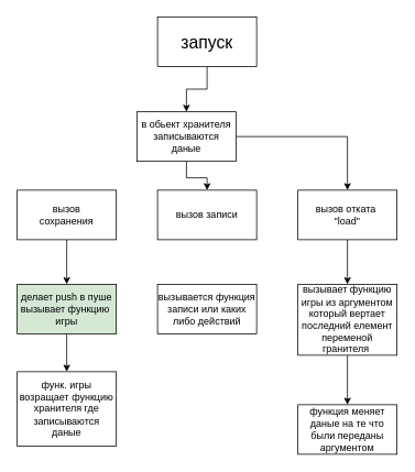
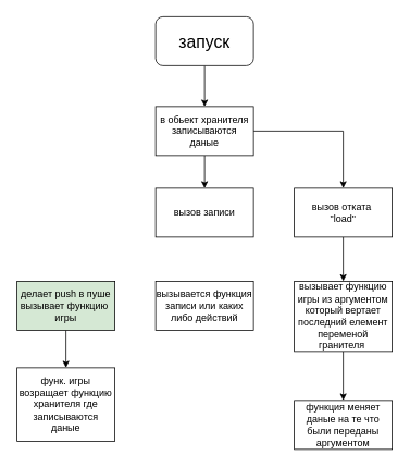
  <mxCell id="0" />
  <mxCell id="1" parent="0" />
  <mxCell id="2" style="edgeStyle=orthogonalEdgeStyle;rounded=0;orthogonalLoop=1;jettySize=auto;html=1;exitX=0.5;exitY=1;exitDx=0;exitDy=0;" edge="1" parent="1" source="3" target="6"><mxGeometry relative="1" as="geometry"><mxPoint x="250" y="150" as="targetPoint" /></mxGeometry></mxCell>
- <mxCell id="3" value="запуск" style="whiteSpace=wrap;html=1;fontSize=21;rounded=0;" parent="1" vertex="1"><mxGeometry x="190" y="20" width="120" height="60" as="geometry" /></mxCell>
+ <mxCell id="3" value="запуск" style="rounded=1;whiteSpace=wrap;html=1;fontSize=21;" parent="1" vertex="1"><mxGeometry x="190" y="20" width="120" height="60" as="geometry" /></mxCell>
  <mxCell id="4" value="" style="edgeStyle=orthogonalEdgeStyle;rounded=0;orthogonalLoop=1;jettySize=auto;html=1;" edge="1" parent="1" source="6" target="9"><mxGeometry relative="1" as="geometry" /></mxCell>
  <mxCell id="5" value="" style="edgeStyle=orthogonalEdgeStyle;rounded=0;orthogonalLoop=1;jettySize=auto;html=1;" edge="1" parent="1" source="6" target="11"><mxGeometry relative="1" as="geometry" /></mxCell>
- <mxCell id="6" value="в обьект хранителя записываются даные" style="whiteSpace=wrap;html=1;" vertex="1" parent="1"><mxGeometry x="165" y="135" width="120" height="60" as="geometry" /></mxCell>
- <mxCell id="7" value="" style="edgeStyle=orthogonalEdgeStyle;rounded=0;orthogonalLoop=1;jettySize=auto;html=1;" edge="1" parent="1" source="8" target="13"><mxGeometry relative="1" as="geometry" /></mxCell>
- <mxCell id="8" value="вызов&lt;br&gt;сохранения" style="whiteSpace=wrap;html=1;" vertex="1" parent="1"><mxGeometry x="20" y="230" width="120" height="60" as="geometry" /></mxCell>
+ <mxCell id="6" value="в обьект хранителя записываются даные" style="whiteSpace=wrap;html=1;" vertex="1" parent="1"><mxGeometry x="190" y="130" width="120" height="60" as="geometry" /></mxCell>
  <mxCell id="9" value="вызов записи" style="whiteSpace=wrap;html=1;" vertex="1" parent="1"><mxGeometry x="190" y="230" width="120" height="60" as="geometry" /></mxCell>
  <mxCell id="10" value="" style="edgeStyle=orthogonalEdgeStyle;rounded=0;orthogonalLoop=1;jettySize=auto;html=1;" edge="1" parent="1" source="11" target="17"><mxGeometry relative="1" as="geometry" /></mxCell>
  <mxCell id="11" value="вызов отката&amp;nbsp;&lt;div&gt;&quot;load&quot;&lt;/div&gt;" style="whiteSpace=wrap;html=1;" vertex="1" parent="1"><mxGeometry x="360" y="230" width="120" height="60" as="geometry" /></mxCell>
  <mxCell id="12" value="" style="edgeStyle=orthogonalEdgeStyle;rounded=0;orthogonalLoop=1;jettySize=auto;html=1;" edge="1" parent="1" source="13" target="14"><mxGeometry relative="1" as="geometry" /></mxCell>
  <mxCell id="13" value="делает push в пуше вызывает функцию&amp;nbsp;&lt;br&gt;игры" style="whiteSpace=wrap;html=1;fillColor=#d5e8d4;" vertex="1" parent="1"><mxGeometry x="20" y="344" width="120" height="60" as="geometry" /></mxCell>
  <mxCell id="14" value="функ. игры возращает функцию хранителя где записываются даные" style="whiteSpace=wrap;html=1;" vertex="1" parent="1"><mxGeometry x="20" y="450" width="120" height="90" as="geometry" /></mxCell>
  <mxCell id="15" value="вызывается функция записи или каких либо действий" style="whiteSpace=wrap;html=1;" vertex="1" parent="1"><mxGeometry x="190" y="344" width="120" height="60" as="geometry" /></mxCell>
  <mxCell id="16" value="" style="edgeStyle=orthogonalEdgeStyle;rounded=0;orthogonalLoop=1;jettySize=auto;html=1;" edge="1" parent="1" source="17" target="18"><mxGeometry relative="1" as="geometry" /></mxCell>
  <mxCell id="17" value="вызывает функцию игры из аргументом который вертает последний елемент переменой гранителя&amp;nbsp;" style="whiteSpace=wrap;html=1;" vertex="1" parent="1"><mxGeometry x="360" y="344" width="120" height="86" as="geometry" /></mxCell>
  <mxCell id="18" value="функция меняет даные на те что были переданы аргументом" style="whiteSpace=wrap;html=1;" vertex="1" parent="1"><mxGeometry x="360" y="490" width="120" height="60" as="geometry" /></mxCell>
